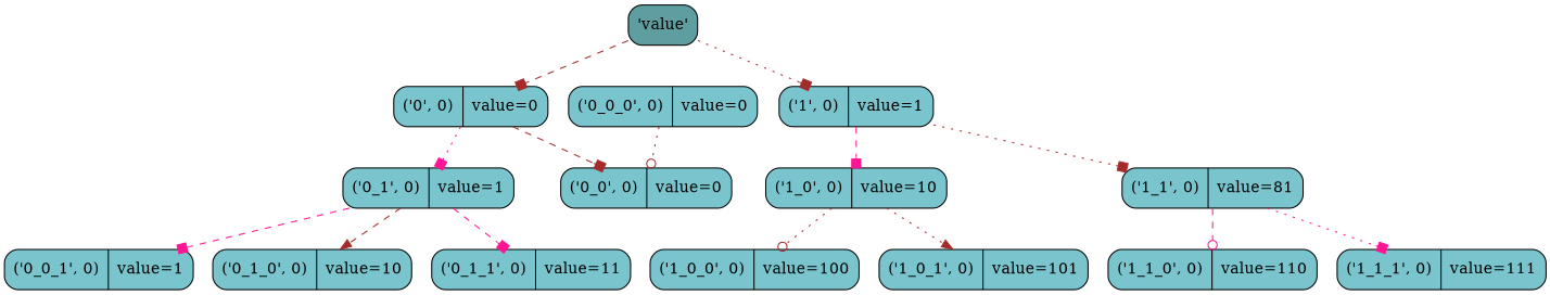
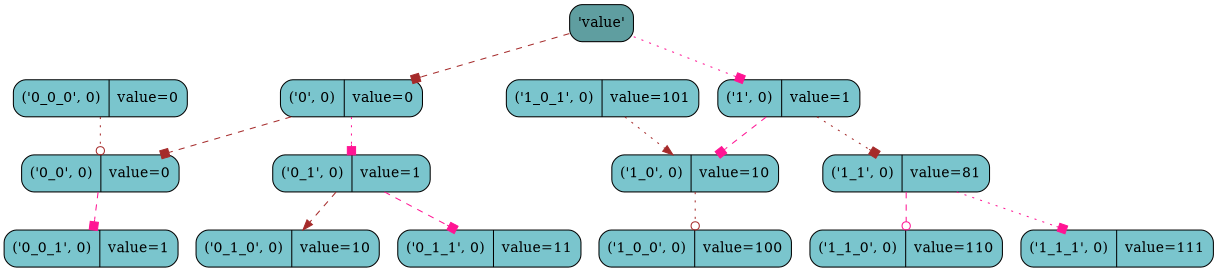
  digraph {
    node [fillcolor=cadetblue3 shape=record style="rounded,filled"]
    edge [arrowhead=box color=brown style=dashed]
    n1 [fillcolor=cadetblue label="'value'"]
    n2 [label="('0', 0)| value=0"]
    n3 [label="('1', 0)| value=1"]
    n4 [label="('0_0', 0)| value=0"]
    n5 [label="('0_1', 0)| value=1"]
    n6 [label="('1_0', 0)| value=10"]
    n7 [label="('1_1', 0)| value=81"]
    n8 [label="('0_0_1', 0)| value=1"]
    n9 [label="('0_1_0', 0)| value=10"]
    n10 [label="('0_1_1', 0)| value=11"]
    n11 [label="('0_0_0', 0)| value=0"]
    n12 [label="('1_0_0', 0)| value=100"]
    n13 [label="('1_0_1', 0)| value=101"]
    n14 [label="('1_1_0', 0)| value=110"]
    n15 [label="('1_1_1', 0)| value=111"]
    n1 -> n2
-   n1 -> n3 [style=dotted]
+   n1 -> n3 [color=deeppink style=dotted]
    n2 -> n4
    n2 -> n5 [color=deeppink style=dotted]
    n3 -> n6 [color=deeppink]
    n3 -> n7 [style=dotted]
-   n5 -> n8 [color=deeppink]
+   n4 -> n8 [color=deeppink]
    n5 -> n9 [arrowhead=normal]
    n5 -> n10 [color=deeppink]
    n6 -> n12 [arrowhead=odot style=dotted]
-   n6 -> n13 [arrowhead=normal style=dotted]
+   n13 -> n6 [arrowhead=normal style=dotted]
    n7 -> n14 [arrowhead=odot color=deeppink]
    n7 -> n15 [color=deeppink style=dotted]
    n11 -> n4 [arrowhead=odot style=dotted]
  }
